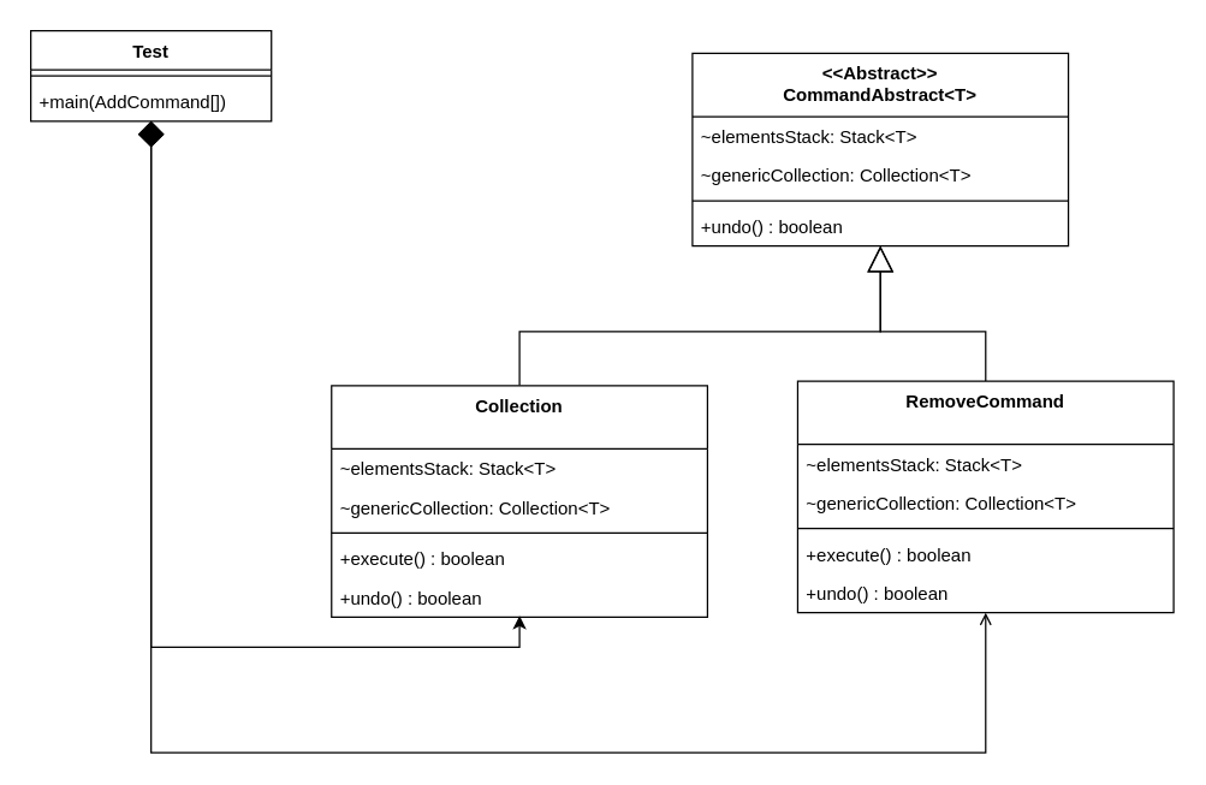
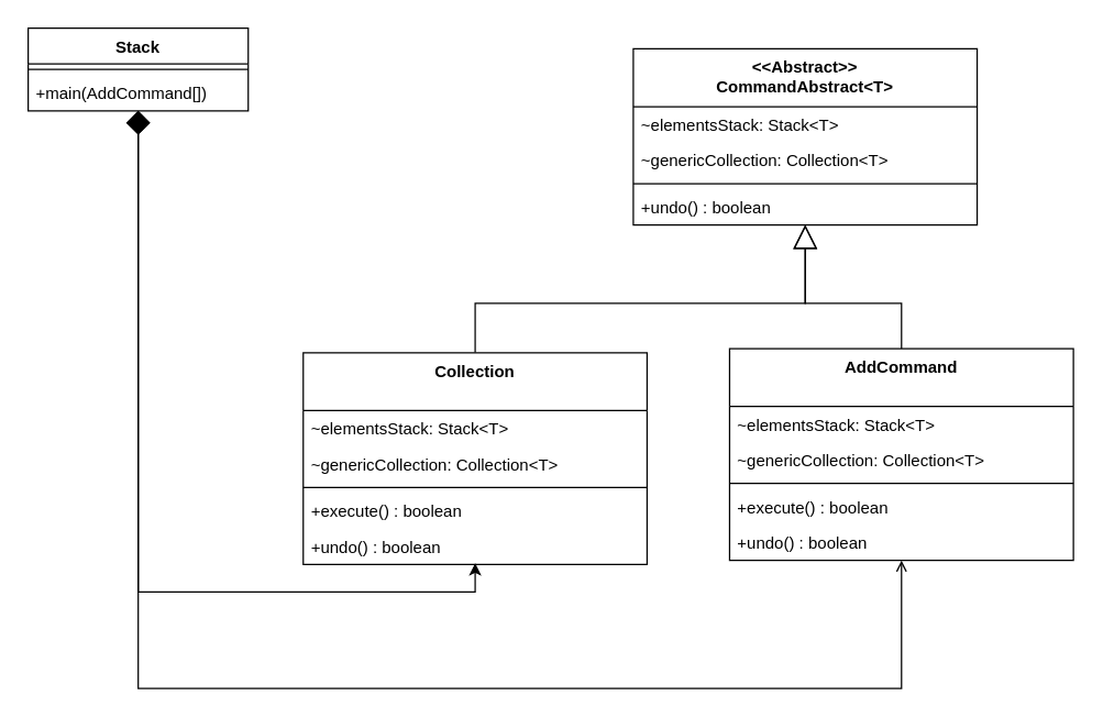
  <mxCell id="0" />
  <mxCell id="1" parent="0" />
  <mxCell id="2" style="edgeStyle=orthogonalEdgeStyle;rounded=0;orthogonalLoop=1;jettySize=auto;html=1;entryX=0.5;entryY=0.962;entryDx=0;entryDy=0;entryPerimeter=0;endArrow=classic;endFill=1;endSize=6;startArrow=diamond;startFill=1;startSize=15;" edge="1" parent="1" source="4" target="18"><mxGeometry relative="1" as="geometry" /></mxCell>
  <mxCell id="3" style="edgeStyle=orthogonalEdgeStyle;rounded=0;orthogonalLoop=1;jettySize=auto;html=1;entryX=0.5;entryY=1;entryDx=0;entryDy=0;startArrow=diamond;startFill=1;startSize=15;endArrow=open;endFill=1;endSize=6;" edge="1" parent="1" source="4" target="20"><mxGeometry relative="1" as="geometry"><Array as="points"><mxPoint x="100" y="500" /><mxPoint x="655" y="500" /></Array></mxGeometry></mxCell>
- <mxCell id="4" value="Test" style="swimlane;fontStyle=1;align=center;verticalAlign=top;childLayout=stackLayout;horizontal=1;startSize=26;horizontalStack=0;resizeParent=1;resizeParentMax=0;resizeLast=0;collapsible=1;marginBottom=0;" vertex="1" parent="1"><mxGeometry x="20" y="20" width="160" height="60" as="geometry" /></mxCell>
+ <mxCell id="4" value="Stack" style="swimlane;fontStyle=1;align=center;verticalAlign=top;childLayout=stackLayout;horizontal=1;startSize=26;horizontalStack=0;resizeParent=1;resizeParentMax=0;resizeLast=0;collapsible=1;marginBottom=0;" vertex="1" parent="1"><mxGeometry x="20" y="20" width="160" height="60" as="geometry" /></mxCell>
  <mxCell id="5" value="" style="line;strokeWidth=1;fillColor=none;align=left;verticalAlign=middle;spacingTop=-1;spacingLeft=3;spacingRight=3;rotatable=0;labelPosition=right;points=[];portConstraint=eastwest;" vertex="1" parent="4"><mxGeometry y="26" width="160" height="8" as="geometry" /></mxCell>
  <mxCell id="6" value="+main(AddCommand[])" style="text;strokeColor=none;fillColor=none;align=left;verticalAlign=top;spacingLeft=4;spacingRight=4;overflow=hidden;rotatable=0;points=[[0,0.5],[1,0.5]];portConstraint=eastwest;" vertex="1" parent="4"><mxGeometry y="34" width="160" height="26" as="geometry" /></mxCell>
  <mxCell id="7" value="&lt;&lt;Abstract&gt;&gt;&#10;CommandAbstract&lt;T&gt;&#10;" style="swimlane;fontStyle=1;align=center;verticalAlign=top;childLayout=stackLayout;horizontal=1;startSize=42;horizontalStack=0;resizeParent=1;resizeParentMax=0;resizeLast=0;collapsible=1;marginBottom=0;" vertex="1" parent="1"><mxGeometry x="460" y="35" width="250" height="128" as="geometry" /></mxCell>
  <mxCell id="8" value="~elementsStack: Stack&lt;T&gt; " style="text;strokeColor=none;fillColor=none;align=left;verticalAlign=top;spacingLeft=4;spacingRight=4;overflow=hidden;rotatable=0;points=[[0,0.5],[1,0.5]];portConstraint=eastwest;" vertex="1" parent="7"><mxGeometry y="42" width="250" height="26" as="geometry" /></mxCell>
  <mxCell id="9" value="~genericCollection: Collection&lt;T&gt; " style="text;strokeColor=none;fillColor=none;align=left;verticalAlign=top;spacingLeft=4;spacingRight=4;overflow=hidden;rotatable=0;points=[[0,0.5],[1,0.5]];portConstraint=eastwest;" vertex="1" parent="7"><mxGeometry y="68" width="250" height="26" as="geometry" /></mxCell>
  <mxCell id="10" value="" style="line;strokeWidth=1;fillColor=none;align=left;verticalAlign=middle;spacingTop=-1;spacingLeft=3;spacingRight=3;rotatable=0;labelPosition=right;points=[];portConstraint=eastwest;" vertex="1" parent="7"><mxGeometry y="94" width="250" height="8" as="geometry" /></mxCell>
  <mxCell id="11" value="+undo() : boolean" style="text;strokeColor=none;fillColor=none;align=left;verticalAlign=top;spacingLeft=4;spacingRight=4;overflow=hidden;rotatable=0;points=[[0,0.5],[1,0.5]];portConstraint=eastwest;" vertex="1" parent="7"><mxGeometry y="102" width="250" height="26" as="geometry" /></mxCell>
  <mxCell id="12" style="edgeStyle=orthogonalEdgeStyle;rounded=0;orthogonalLoop=1;jettySize=auto;html=1;exitX=0.5;exitY=0;exitDx=0;exitDy=0;endArrow=block;endFill=0;endSize=15;" edge="1" parent="1" source="13" target="7"><mxGeometry relative="1" as="geometry"><Array as="points"><mxPoint x="345" y="220" /><mxPoint x="585" y="220" /></Array></mxGeometry></mxCell>
  <mxCell id="13" value="Collection" style="swimlane;fontStyle=1;align=center;verticalAlign=top;childLayout=stackLayout;horizontal=1;startSize=42;horizontalStack=0;resizeParent=1;resizeParentMax=0;resizeLast=0;collapsible=1;marginBottom=0;" vertex="1" parent="1"><mxGeometry x="220" y="256" width="250" height="154" as="geometry" /></mxCell>
  <mxCell id="14" value="~elementsStack: Stack&lt;T&gt; " style="text;strokeColor=none;fillColor=none;align=left;verticalAlign=top;spacingLeft=4;spacingRight=4;overflow=hidden;rotatable=0;points=[[0,0.5],[1,0.5]];portConstraint=eastwest;" vertex="1" parent="13"><mxGeometry y="42" width="250" height="26" as="geometry" /></mxCell>
  <mxCell id="15" value="~genericCollection: Collection&lt;T&gt; " style="text;strokeColor=none;fillColor=none;align=left;verticalAlign=top;spacingLeft=4;spacingRight=4;overflow=hidden;rotatable=0;points=[[0,0.5],[1,0.5]];portConstraint=eastwest;" vertex="1" parent="13"><mxGeometry y="68" width="250" height="26" as="geometry" /></mxCell>
  <mxCell id="16" value="" style="line;strokeWidth=1;fillColor=none;align=left;verticalAlign=middle;spacingTop=-1;spacingLeft=3;spacingRight=3;rotatable=0;labelPosition=right;points=[];portConstraint=eastwest;" vertex="1" parent="13"><mxGeometry y="94" width="250" height="8" as="geometry" /></mxCell>
  <mxCell id="17" value="+execute() : boolean" style="text;strokeColor=none;fillColor=none;align=left;verticalAlign=top;spacingLeft=4;spacingRight=4;overflow=hidden;rotatable=0;points=[[0,0.5],[1,0.5]];portConstraint=eastwest;" vertex="1" parent="13"><mxGeometry y="102" width="250" height="26" as="geometry" /></mxCell>
  <mxCell id="18" value="+undo() : boolean" style="text;strokeColor=none;fillColor=none;align=left;verticalAlign=top;spacingLeft=4;spacingRight=4;overflow=hidden;rotatable=0;points=[[0,0.5],[1,0.5]];portConstraint=eastwest;" vertex="1" parent="13"><mxGeometry y="128" width="250" height="26" as="geometry" /></mxCell>
  <mxCell id="19" style="edgeStyle=orthogonalEdgeStyle;rounded=0;orthogonalLoop=1;jettySize=auto;html=1;exitX=0.5;exitY=0;exitDx=0;exitDy=0;endArrow=block;endFill=0;endSize=15;" edge="1" parent="1" source="20" target="7"><mxGeometry relative="1" as="geometry"><Array as="points"><mxPoint x="655" y="220" /><mxPoint x="585" y="220" /></Array></mxGeometry></mxCell>
- <mxCell id="20" value="RemoveCommand" style="swimlane;fontStyle=1;align=center;verticalAlign=top;childLayout=stackLayout;horizontal=1;startSize=42;horizontalStack=0;resizeParent=1;resizeParentMax=0;resizeLast=0;collapsible=1;marginBottom=0;" vertex="1" parent="1"><mxGeometry x="530" y="253" width="250" height="154" as="geometry" /></mxCell>
+ <mxCell id="20" value="AddCommand" style="swimlane;fontStyle=1;align=center;verticalAlign=top;childLayout=stackLayout;horizontal=1;startSize=42;horizontalStack=0;resizeParent=1;resizeParentMax=0;resizeLast=0;collapsible=1;marginBottom=0;" vertex="1" parent="1"><mxGeometry x="530" y="253" width="250" height="154" as="geometry" /></mxCell>
  <mxCell id="21" value="~elementsStack: Stack&lt;T&gt; " style="text;strokeColor=none;fillColor=none;align=left;verticalAlign=top;spacingLeft=4;spacingRight=4;overflow=hidden;rotatable=0;points=[[0,0.5],[1,0.5]];portConstraint=eastwest;" vertex="1" parent="20"><mxGeometry y="42" width="250" height="26" as="geometry" /></mxCell>
  <mxCell id="22" value="~genericCollection: Collection&lt;T&gt; " style="text;strokeColor=none;fillColor=none;align=left;verticalAlign=top;spacingLeft=4;spacingRight=4;overflow=hidden;rotatable=0;points=[[0,0.5],[1,0.5]];portConstraint=eastwest;" vertex="1" parent="20"><mxGeometry y="68" width="250" height="26" as="geometry" /></mxCell>
  <mxCell id="23" value="" style="line;strokeWidth=1;fillColor=none;align=left;verticalAlign=middle;spacingTop=-1;spacingLeft=3;spacingRight=3;rotatable=0;labelPosition=right;points=[];portConstraint=eastwest;" vertex="1" parent="20"><mxGeometry y="94" width="250" height="8" as="geometry" /></mxCell>
  <mxCell id="24" value="+execute() : boolean" style="text;strokeColor=none;fillColor=none;align=left;verticalAlign=top;spacingLeft=4;spacingRight=4;overflow=hidden;rotatable=0;points=[[0,0.5],[1,0.5]];portConstraint=eastwest;" vertex="1" parent="20"><mxGeometry y="102" width="250" height="26" as="geometry" /></mxCell>
  <mxCell id="25" value="+undo() : boolean" style="text;strokeColor=none;fillColor=none;align=left;verticalAlign=top;spacingLeft=4;spacingRight=4;overflow=hidden;rotatable=0;points=[[0,0.5],[1,0.5]];portConstraint=eastwest;" vertex="1" parent="20"><mxGeometry y="128" width="250" height="26" as="geometry" /></mxCell>
